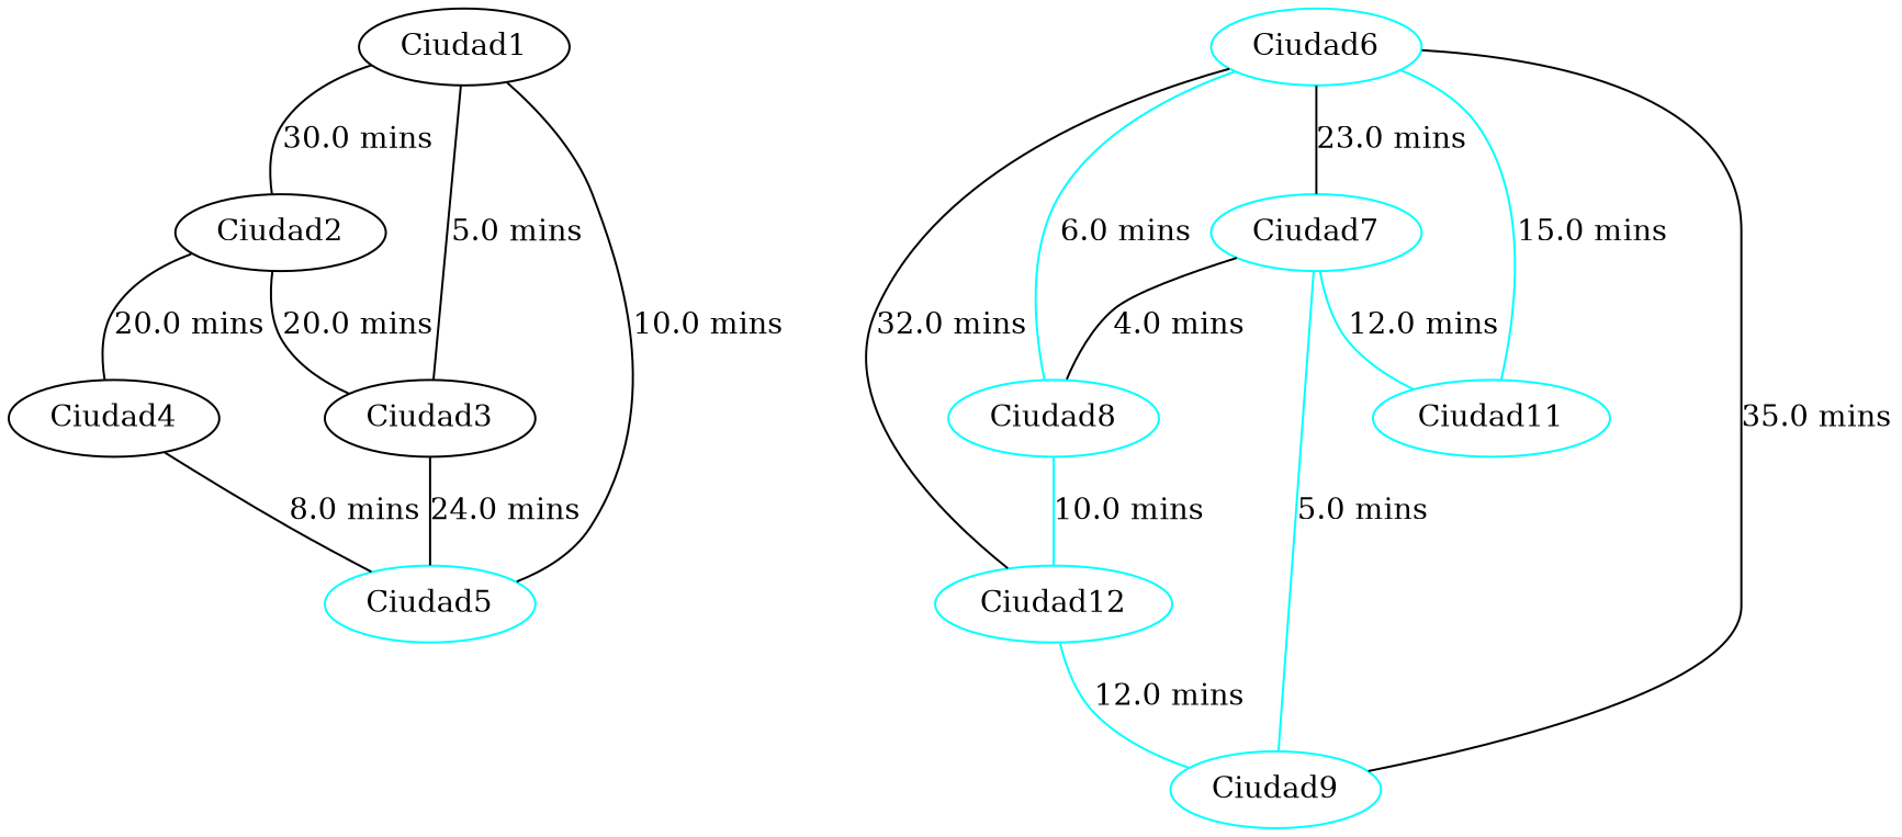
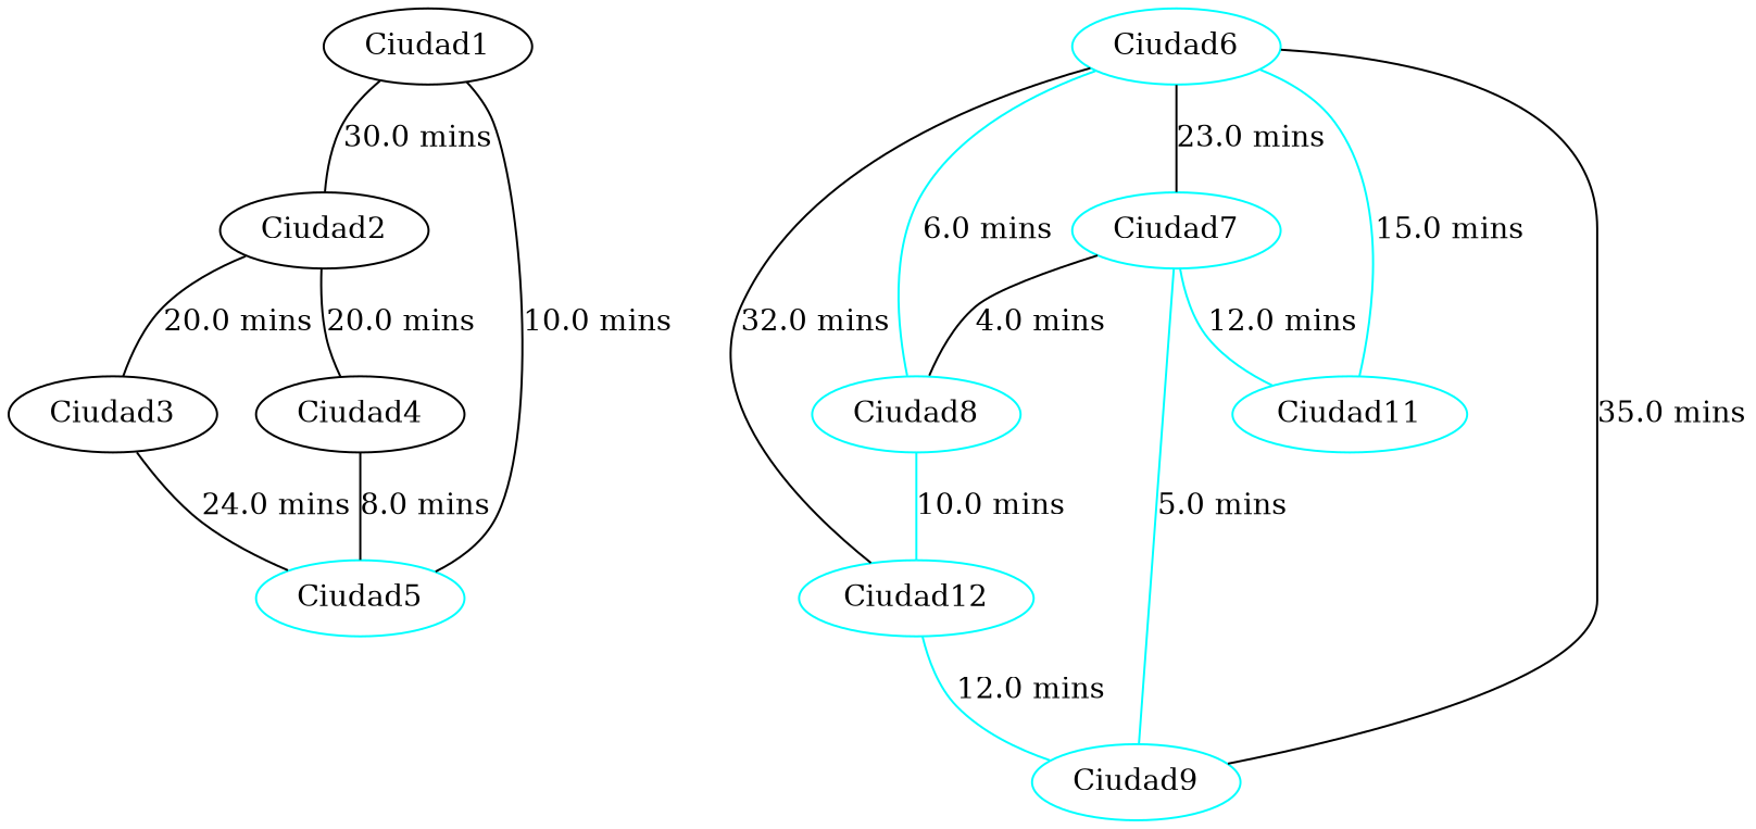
  strict graph {
    node [color=cyan]
    n1 [label=Ciudad1 color=""]
    n2 [label=Ciudad2 color=""]
    n3 [label=Ciudad3 color=""]
    n4 [label=Ciudad4 color=""]
    n5 [label=Ciudad5]
    n6 [label=Ciudad6]
    n7 [label=Ciudad7]
    n8 [label=Ciudad8]
    n9 [label=Ciudad12]
    n10 [label=Ciudad9]
    n11 [label=Ciudad11]
    n1 -- n2 [label="30.0 mins"]
-   n1 -- n3 [label="5.0 mins"]
    n2 -- n3 [label="20.0 mins"]
    n2 -- n4 [label="20.0 mins"]
    n3 -- n5 [label="24.0 mins"]
    n4 -- n5 [label="8.0 mins"]
    n5 -- n1 [label="10.0 mins"]
    n6 -- n7 [label="23.0 mins"]
    n6 -- n8 [color=cyan label="6.0 mins"]
    n6 -- n9 [label="32.0 mins"]
    n7 -- n8 [label="4.0 mins"]
    n7 -- n10 [color=cyan label="5.0 mins"]
    n7 -- n11 [color=cyan label="12.0 mins"]
    n8 -- n9 [color=cyan label="10.0 mins"]
    n9 -- n10 [color=cyan label="12.0 mins"]
    n10 -- n6 [label="35.0 mins"]
    n11 -- n6 [color=cyan label="15.0 mins"]
  }
